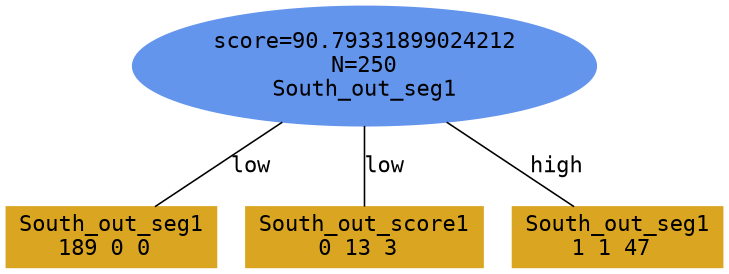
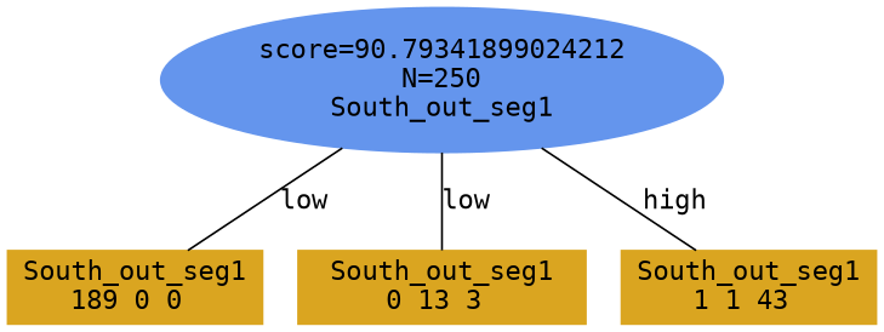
  digraph {
    fontname="DejaVu Sans Mono"
    node [color=goldenrod fontname="DejaVu Sans Mono" shape=box style=filled]
    edge [dir=none fontname="DejaVu Sans Mono"]
-   n1 [color=cornflowerblue label="score=90.79331899024212\nN=250\nSouth_out_seg1" shape=ellipse]
+   n1 [color=cornflowerblue label="score=90.79341899024212\nN=250\nSouth_out_seg1" shape=ellipse]
    n2 [label="South_out_seg1\n189 0 0 "]
-   n3 [label="South_out_score1\n0 13 3 "]
-   n4 [label="South_out_seg1\n1 1 47 "]
+   n3 [label="South_out_seg1\n0 13 3 "]
+   n4 [label="South_out_seg1\n1 1 43 "]
    subgraph sub_1 {
      rank=same
      n1
    }
    subgraph sub_2 {
      rank=same
      n2
    }
    subgraph sub_3 {
      rank=same
      n3
    }
    subgraph sub_4 {
      rank=same
      n4
    }
    n1 -> n2 [label=low]
    n1 -> n3 [label=low]
    n1 -> n4 [label=high]
  }
